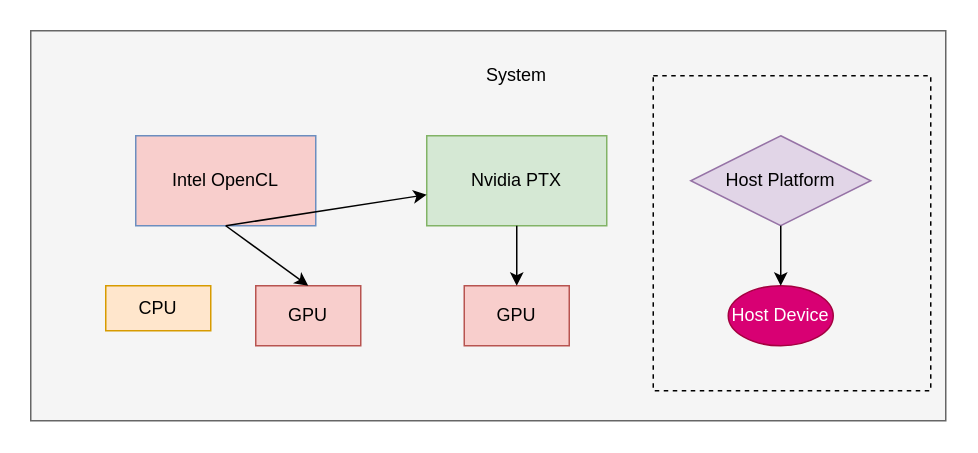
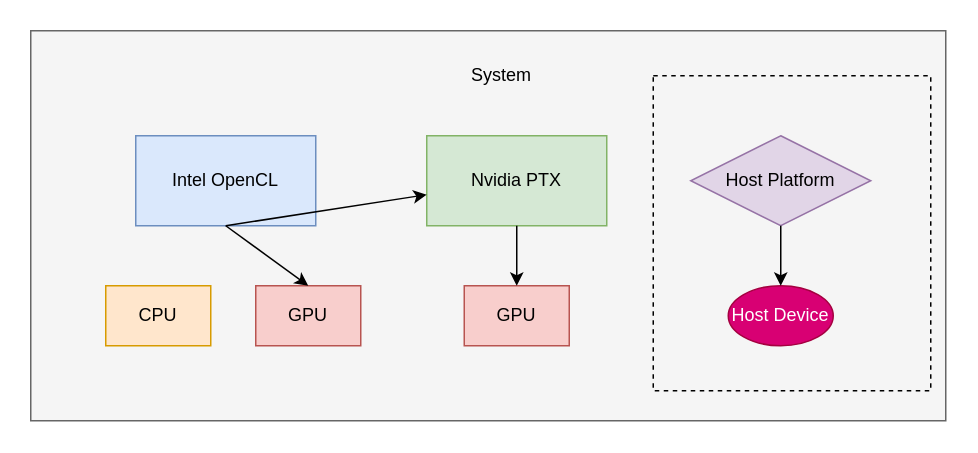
  <mxCell id="0" />
  <mxCell id="1" parent="0" />
  <mxCell id="2" value="" style="rounded=0;whiteSpace=wrap;html=1;fillColor=#f5f5f5;strokeColor=#666666;fontColor=#333333;" vertex="1" parent="1"><mxGeometry x="20" y="20" width="610" height="260" as="geometry" /></mxCell>
- <mxCell id="3" value="Intel OpenCL" style="rounded=0;whiteSpace=wrap;html=1;fillColor=#f8cecc;strokeColor=#6c8ebf;" vertex="1" parent="1"><mxGeometry x="90" y="90" width="120" height="60" as="geometry" /></mxCell>
+ <mxCell id="3" value="Intel OpenCL" style="rounded=0;whiteSpace=wrap;html=1;fillColor=#dae8fc;strokeColor=#6c8ebf;" vertex="1" parent="1"><mxGeometry x="90" y="90" width="120" height="60" as="geometry" /></mxCell>
  <mxCell id="4" value="Nvidia PTX" style="rounded=0;whiteSpace=wrap;html=1;fillColor=#d5e8d4;strokeColor=#82b366;" vertex="1" parent="1"><mxGeometry x="284" y="90" width="120" height="60" as="geometry" /></mxCell>
- <mxCell id="5" value="CPU" style="rounded=0;whiteSpace=wrap;html=1;fillColor=#ffe6cc;strokeColor=#d79b00;" vertex="1" parent="1"><mxGeometry x="70" y="190" width="70" height="30" as="geometry" /></mxCell>
+ <mxCell id="5" value="CPU" style="rounded=0;whiteSpace=wrap;html=1;fillColor=#ffe6cc;strokeColor=#d79b00;" vertex="1" parent="1"><mxGeometry x="70" y="190" width="70" height="40" as="geometry" /></mxCell>
  <mxCell id="6" value="GPU" style="rounded=0;whiteSpace=wrap;html=1;fillColor=#f8cecc;strokeColor=#b85450;" vertex="1" parent="1"><mxGeometry x="170" y="190" width="70" height="40" as="geometry" /></mxCell>
  <mxCell id="7" value="GPU" style="rounded=0;whiteSpace=wrap;html=1;fillColor=#f8cecc;strokeColor=#b85450;" vertex="1" parent="1"><mxGeometry x="309" y="190" width="70" height="40" as="geometry" /></mxCell>
  <mxCell id="8" value="" style="endArrow=classic;html=1;" edge="1" parent="1" source="4" target="7"><mxGeometry width="50" height="50" relative="1" as="geometry"><mxPoint x="324" y="330" as="sourcePoint" /><mxPoint x="374" y="280" as="targetPoint" /></mxGeometry></mxCell>
  <mxCell id="9" value="" style="endArrow=classic;html=1;exitX=0.5;exitY=1;exitDx=0;exitDy=0;entryX=0.5;entryY=0;entryDx=0;entryDy=0;" edge="1" parent="1" source="3" target="6"><mxGeometry width="50" height="50" relative="1" as="geometry"><mxPoint x="380" y="330" as="sourcePoint" /><mxPoint x="430" y="280" as="targetPoint" /></mxGeometry></mxCell>
  <mxCell id="10" value="" style="endArrow=classic;html=1;exitX=0.5;exitY=1;exitDx=0;exitDy=0;" edge="1" parent="1" source="3" target="4"><mxGeometry width="50" height="50" relative="1" as="geometry"><mxPoint x="160" y="160" as="sourcePoint" /><mxPoint x="196.667" y="200" as="targetPoint" /></mxGeometry></mxCell>
- <mxCell id="11" value="System" style="text;html=1;strokeColor=none;fillColor=none;align=center;verticalAlign=middle;whiteSpace=wrap;rounded=0;" vertex="1" parent="1"><mxGeometry x="324" y="40" width="40" height="20" as="geometry" /></mxCell>
+ <mxCell id="11" value="System" style="text;html=1;strokeColor=none;fillColor=none;align=center;verticalAlign=middle;whiteSpace=wrap;rounded=0;" vertex="1" parent="1"><mxGeometry x="314" y="40" width="40" height="20" as="geometry" /></mxCell>
  <mxCell id="12" value="Host Platform" style="rhombus;whiteSpace=wrap;html=1;fillColor=#e1d5e7;strokeColor=#9673a6;" vertex="1" parent="1"><mxGeometry x="460" y="90" width="120" height="60" as="geometry" /></mxCell>
  <mxCell id="13" value="Host Device" style="ellipse;whiteSpace=wrap;html=1;fillColor=#d80073;strokeColor=#A50040;fontColor=#ffffff;" vertex="1" parent="1"><mxGeometry x="485" y="190" width="70" height="40" as="geometry" /></mxCell>
  <mxCell id="14" value="" style="endArrow=classic;html=1;" edge="1" parent="1" source="12" target="13"><mxGeometry width="50" height="50" relative="1" as="geometry"><mxPoint x="500" y="330" as="sourcePoint" /><mxPoint x="550" y="280" as="targetPoint" /></mxGeometry></mxCell>
  <mxCell id="15" value="" style="rounded=0;whiteSpace=wrap;html=1;fillColor=none;dashed=1;" vertex="1" parent="1"><mxGeometry x="435" y="50" width="185" height="210" as="geometry" /></mxCell>
